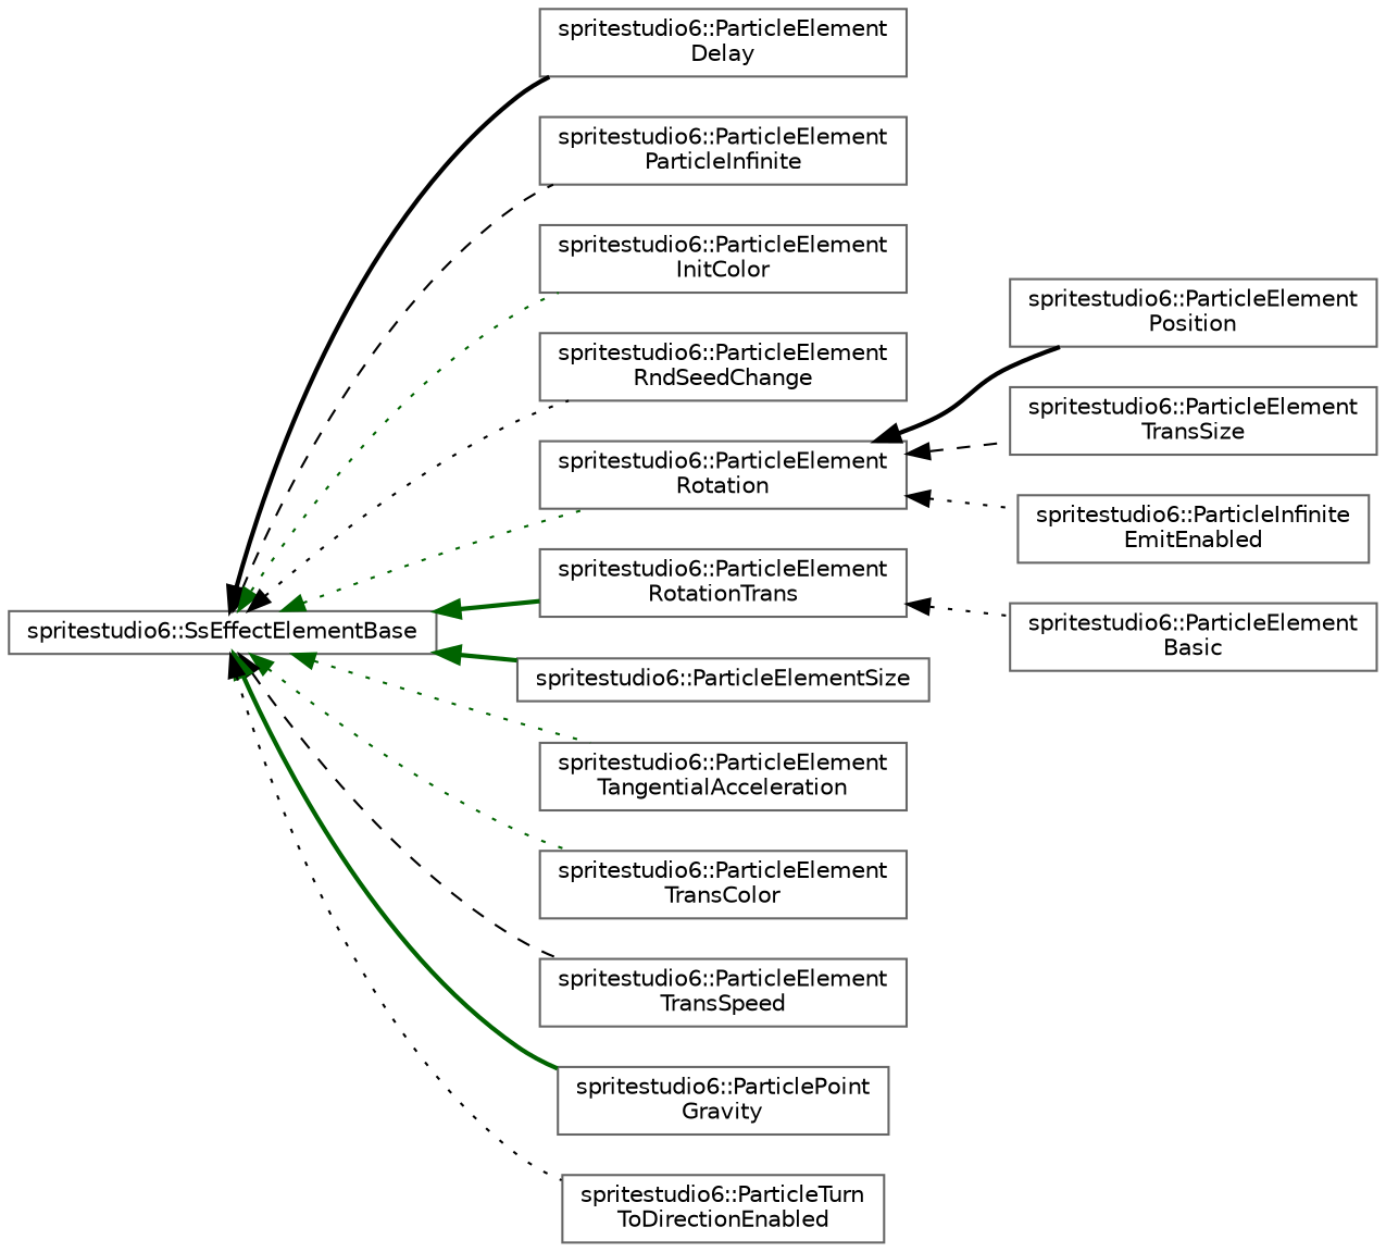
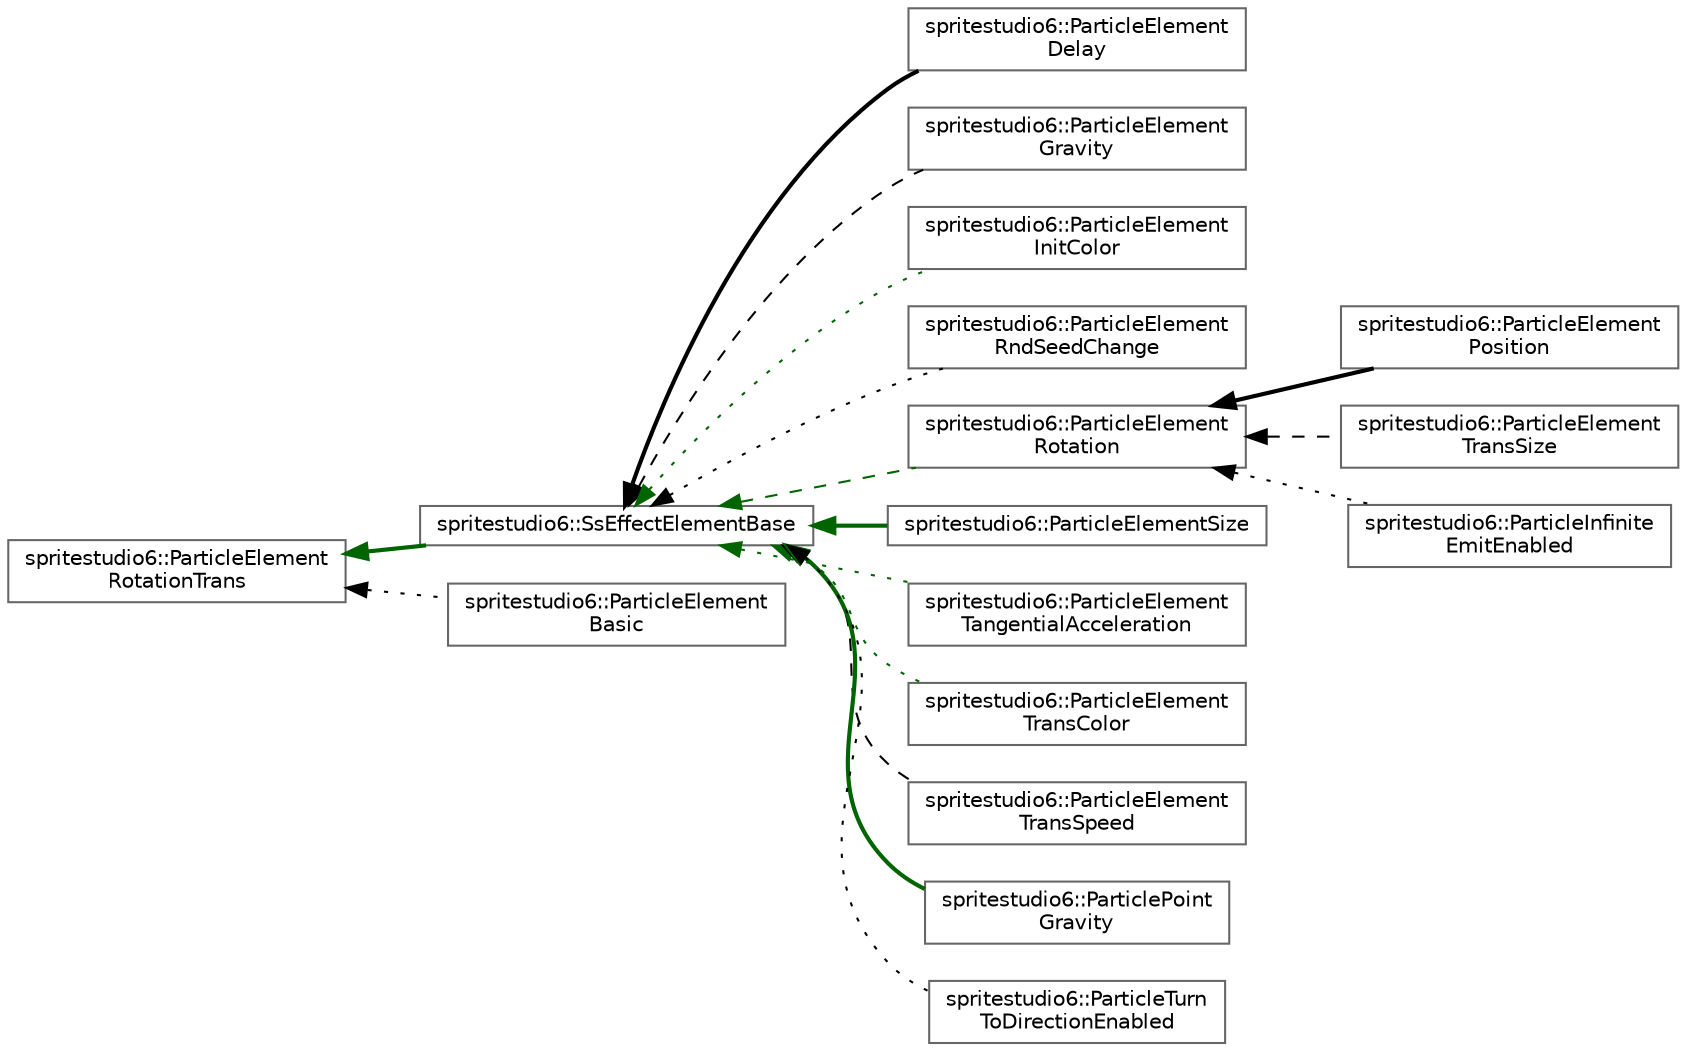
  digraph {
    rankdir=LR
    node [color=grey40 fillcolor=white fontname=Helvetica fontsize=10 shape=box style=filled]
    edge [color=black dir=back fontname=Helvetica fontsize=10 labelfontname=Helvetica labelfontsize=10 style=dotted]
    n1 [height=0.2 label="spritestudio6::SsEffectElementBase" width=0.4]
    n2 [height=0.2 label="spritestudio6::ParticleElement\lDelay" width=0.4]
-   n3 [height=0.2 label="spritestudio6::ParticleElement\lParticleInfinite" width=0.4]
+   n3 [height=0.2 label="spritestudio6::ParticleElement\lGravity" width=0.4]
    n4 [height=0.2 label="spritestudio6::ParticleElement\lInitColor" width=0.4]
    n5 [height=0.2 label="spritestudio6::ParticleElement\lRndSeedChange" width=0.4]
    n6 [height=0.2 label="spritestudio6::ParticleElement\lRotation" width=0.4]
    n7 [height=0.2 label="spritestudio6::ParticleElement\lRotationTrans" width=0.4]
    n8 [height=0.2 label="spritestudio6::ParticleElementSize" width=0.4]
    n9 [height=0.2 label="spritestudio6::ParticleElement\lTangentialAcceleration" width=0.4]
    n10 [height=0.2 label="spritestudio6::ParticleElement\lTransColor" width=0.4]
    n11 [height=0.2 label="spritestudio6::ParticleElement\lTransSpeed" width=0.4]
    n12 [height=0.2 label="spritestudio6::ParticlePoint\lGravity" width=0.4]
    n13 [height=0.2 label="spritestudio6::ParticleTurn\lToDirectionEnabled" width=0.4]
    n14 [height=0.2 label="spritestudio6::ParticleElement\lBasic" width=0.4]
    n15 [height=0.2 label="spritestudio6::ParticleElement\lPosition" width=0.4]
    n16 [height=0.2 label="spritestudio6::ParticleElement\lTransSize" width=0.4]
    n17 [height=0.2 label="spritestudio6::ParticleInfinite\lEmitEnabled" width=0.4]
    n1 -> n2 [style=bold]
    n1 -> n3 [style=dashed]
    n1 -> n4 [color=darkgreen]
    n1 -> n5
-   n1 -> n6 [color=darkgreen]
-   n1 -> n7 [color=darkgreen style=bold]
+   n1 -> n6 [color=darkgreen style=dashed]
+   n7 -> n1 [color=darkgreen style=bold]
    n1 -> n8 [color=darkgreen style=bold]
    n1 -> n9 [color=darkgreen]
    n1 -> n10 [color=darkgreen]
    n1 -> n11 [style=dashed]
    n1 -> n12 [color=darkgreen style=bold]
    n1 -> n13
    n6 -> n15 [style=bold]
    n6 -> n16 [style=dashed]
    n6 -> n17
    n7 -> n14
  }
